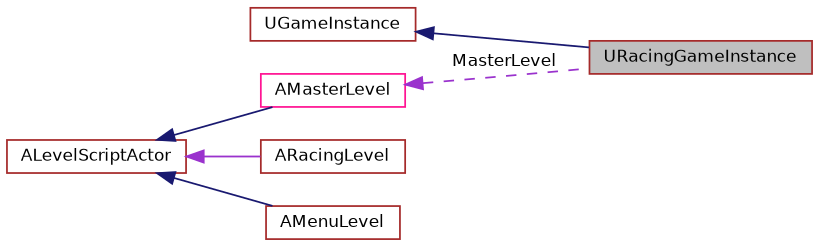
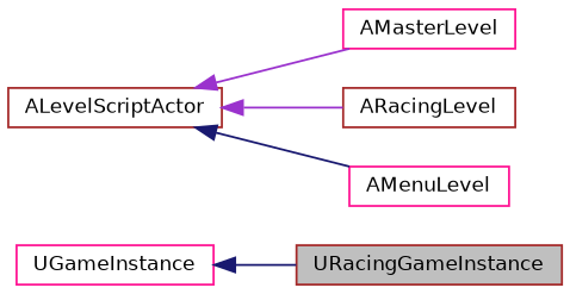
  digraph {
    rankdir=LR
    node [color=brown fillcolor=white fontname=Helvetica fontsize=10 shape=record style=filled]
    edge [color=midnightblue dir=back fontname=Helvetica fontsize=10 labelfontname=Helvetica labelfontsize=10 style=solid]
    n1 [fillcolor=grey75 fontcolor=black height=0.2 label=URacingGameInstance width=0.4]
-   n2 [height=0.2 label=UGameInstance width=0.4]
+   n2 [color=deeppink height=0.2 label=UGameInstance width=0.4]
    n3 [color=deeppink height=0.2 label=AMasterLevel width=0.4]
    n4 [height=0.2 label=ALevelScriptActor width=0.4]
    n5 [height=0.2 label=ARacingLevel width=0.4]
-   n6 [height=0.2 label=AMenuLevel width=0.4]
+   n6 [color=deeppink height=0.2 label=AMenuLevel width=0.4]
    n2 -> n1
-   n3 -> n1 [color=darkorchid3 label=" MasterLevel" style=dashed]
-   n4 -> n3
+   n4 -> n3 [color=darkorchid3]
    n4 -> n5 [color=darkorchid3]
    n4 -> n6
  }
